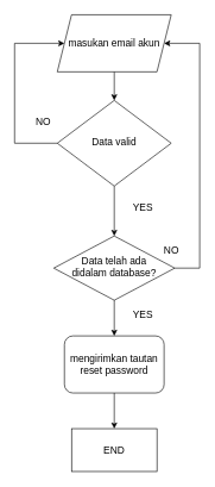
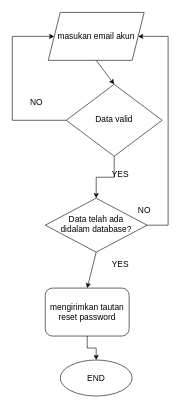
  <mxCell id="0" />
  <mxCell id="1" parent="0" />
  <mxCell id="2" value="" style="edgeStyle=orthogonalEdgeStyle;rounded=0;orthogonalLoop=1;jettySize=auto;html=1;fontSize=14;" parent="1" source="3" target="9" edge="1"><mxGeometry relative="1" as="geometry" /></mxCell>
- <mxCell id="3" value="&lt;span style=&quot;font-size: 14px;&quot;&gt;Data valid&lt;/span&gt;" style="rhombus;whiteSpace=wrap;html=1;shadow=0;fontFamily=Helvetica;fontSize=12;align=center;strokeWidth=1;spacing=6;spacingTop=-4;" parent="1" vertex="1"><mxGeometry x="80" y="140" width="160" height="120" as="geometry" /></mxCell>
+ <mxCell id="3" value="&lt;span style=&quot;font-size: 14px;&quot;&gt;Data valid&lt;/span&gt;" style="rhombus;whiteSpace=wrap;html=1;shadow=0;fontFamily=Helvetica;fontSize=12;align=center;strokeWidth=1;spacing=6;spacingTop=-4;" parent="1" vertex="1"><mxGeometry x="110" y="140" width="160" height="120" as="geometry" /></mxCell>
  <mxCell id="4" value="masukan email akun" style="shape=parallelogram;perimeter=parallelogramPerimeter;whiteSpace=wrap;html=1;fixedSize=1;fontSize=14;" parent="1" vertex="1"><mxGeometry x="80" y="20" width="160" height="80" as="geometry" /></mxCell>
  <mxCell id="5" value="" style="endArrow=classic;html=1;rounded=0;fontSize=14;exitX=0;exitY=0.5;exitDx=0;exitDy=0;entryX=0;entryY=0.5;entryDx=0;entryDy=0;" parent="1" source="3" target="4" edge="1"><mxGeometry width="50" height="50" relative="1" as="geometry"><mxPoint x="290" y="100" as="sourcePoint" /><mxPoint x="340" y="50" as="targetPoint" /><Array as="points"><mxPoint x="20" y="200" /><mxPoint x="20" y="60" /></Array></mxGeometry></mxCell>
  <mxCell id="6" value="NO" style="text;html=1;align=center;verticalAlign=middle;resizable=0;points=[];autosize=1;strokeColor=none;fillColor=none;fontSize=14;" parent="1" vertex="1"><mxGeometry x="40" y="160" width="40" height="20" as="geometry" /></mxCell>
  <mxCell id="7" value="" style="endArrow=classic;html=1;rounded=0;fontSize=14;exitX=0.5;exitY=1;exitDx=0;exitDy=0;entryX=0.5;entryY=0;entryDx=0;entryDy=0;" parent="1" source="4" target="3" edge="1"><mxGeometry width="50" height="50" relative="1" as="geometry"><mxPoint x="180" y="150" as="sourcePoint" /><mxPoint x="230" y="100" as="targetPoint" /></mxGeometry></mxCell>
  <mxCell id="8" value="YES" style="text;html=1;align=center;verticalAlign=middle;resizable=0;points=[];autosize=1;strokeColor=none;fillColor=none;fontSize=14;" parent="1" vertex="1"><mxGeometry x="180" y="280" width="40" height="20" as="geometry" /></mxCell>
  <mxCell id="9" value="&lt;span style=&quot;font-size: 14px;&quot;&gt;Data telah ada&lt;/span&gt;&lt;br style=&quot;font-size: 14px;&quot;&gt;&lt;span style=&quot;font-size: 14px;&quot;&gt;didalam database?&lt;/span&gt;" style="rhombus;whiteSpace=wrap;html=1;shadow=0;strokeWidth=1;spacing=6;spacingTop=-4;" parent="1" vertex="1"><mxGeometry x="75" y="330" width="170" height="90" as="geometry" /></mxCell>
  <mxCell id="10" value="" style="endArrow=classic;html=1;rounded=0;fontSize=14;exitX=0.5;exitY=1;exitDx=0;exitDy=0;entryX=0.5;entryY=0;entryDx=0;entryDy=0;" parent="1" source="9" target="15" edge="1"><mxGeometry width="50" height="50" relative="1" as="geometry"><mxPoint x="290" y="420" as="sourcePoint" /><mxPoint x="160" y="460" as="targetPoint" /></mxGeometry></mxCell>
  <mxCell id="11" value="YES" style="text;html=1;align=center;verticalAlign=middle;resizable=0;points=[];autosize=1;strokeColor=none;fillColor=none;fontSize=14;" parent="1" vertex="1"><mxGeometry x="180" y="430" width="40" height="20" as="geometry" /></mxCell>
  <mxCell id="12" value="" style="endArrow=classic;html=1;rounded=0;fontSize=14;exitX=1;exitY=0.5;exitDx=0;exitDy=0;entryX=1;entryY=0.5;entryDx=0;entryDy=0;" parent="1" source="9" target="4" edge="1"><mxGeometry width="50" height="50" relative="1" as="geometry"><mxPoint x="290" y="420" as="sourcePoint" /><mxPoint x="340" y="370" as="targetPoint" /><Array as="points"><mxPoint x="280" y="375" /><mxPoint x="280" y="60" /></Array></mxGeometry></mxCell>
  <mxCell id="13" value="NO" style="text;html=1;align=center;verticalAlign=middle;resizable=0;points=[];autosize=1;strokeColor=none;fillColor=none;fontSize=14;" parent="1" vertex="1"><mxGeometry x="220" y="340" width="40" height="20" as="geometry" /></mxCell>
  <mxCell id="14" value="" style="edgeStyle=orthogonalEdgeStyle;rounded=0;orthogonalLoop=1;jettySize=auto;html=1;fontSize=14;" edge="1" parent="1" source="15" target="16"><mxGeometry relative="1" as="geometry" /></mxCell>
- <mxCell id="15" value="mengirimkan tautan reset password" style="rounded=1;whiteSpace=wrap;html=1;fontSize=14;" parent="1" vertex="1"><mxGeometry x="90" y="470" width="140" height="80" as="geometry" /></mxCell>
- <mxCell id="16" value="END" style="whiteSpace=wrap;html=1;fontSize=14;rounded=0;" vertex="1" parent="1"><mxGeometry x="100" y="600" width="120" height="60" as="geometry" /></mxCell>
+ <mxCell id="15" value="mengirimkan tautan reset password" style="rounded=1;whiteSpace=wrap;html=1;fontSize=14;" parent="1" vertex="1"><mxGeometry x="75" y="480" width="140" height="80" as="geometry" /></mxCell>
+ <mxCell id="16" value="END" style="ellipse;whiteSpace=wrap;html=1;fontSize=14;rounded=1;" vertex="1" parent="1"><mxGeometry x="100" y="600" width="120" height="60" as="geometry" /></mxCell>
